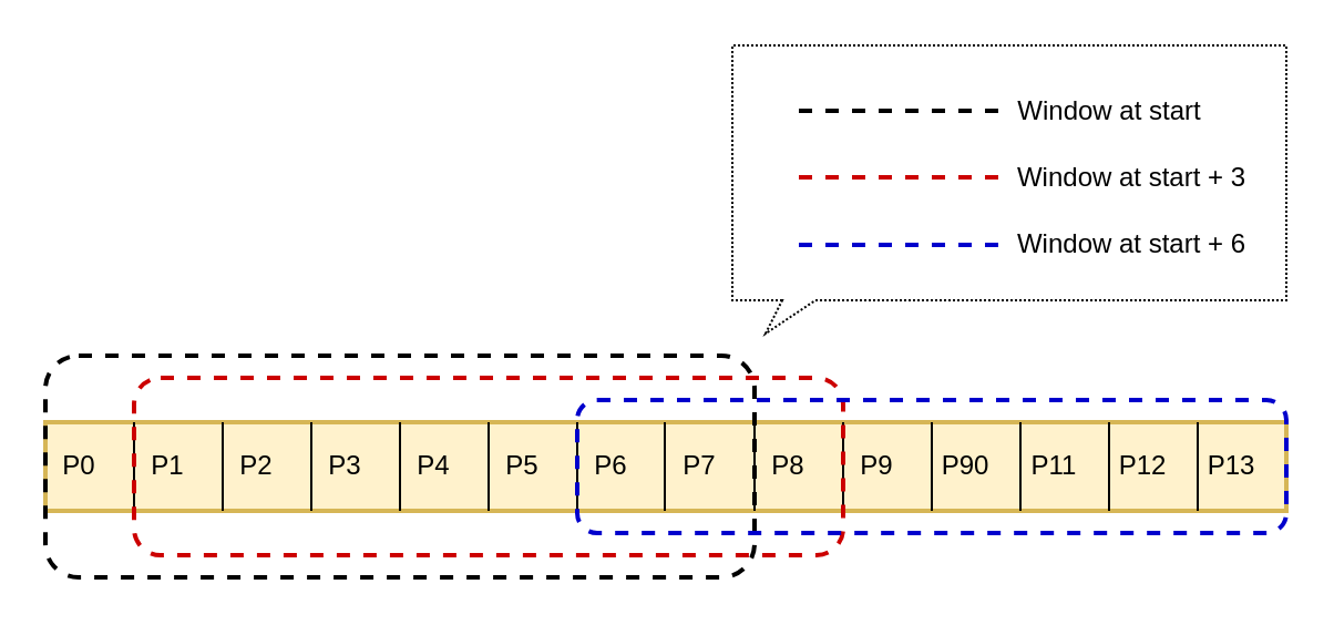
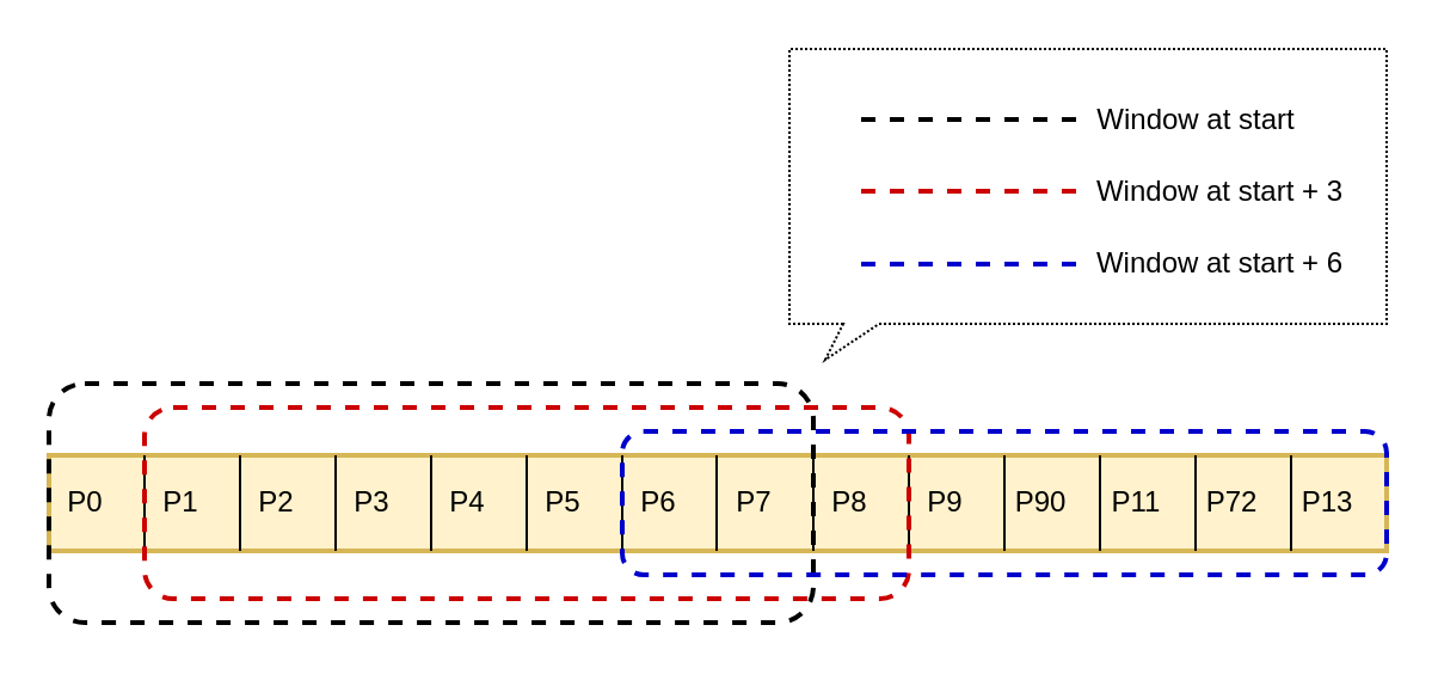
  <mxCell id="0" />
  <mxCell id="1" parent="0" />
  <mxCell id="2" value="" style="rounded=0;whiteSpace=wrap;html=1;fillColor=#fff2cc;strokeColor=#d6b656;strokeWidth=2;" vertex="1" parent="1"><mxGeometry x="20" y="190" width="560" height="40" as="geometry" /></mxCell>
  <mxCell id="3" value="" style="endArrow=none;html=1;rounded=0;" edge="1" parent="1"><mxGeometry width="50" height="50" relative="1" as="geometry"><mxPoint x="60" y="230" as="sourcePoint" /><mxPoint x="60" y="190" as="targetPoint" /></mxGeometry></mxCell>
  <mxCell id="4" value="" style="endArrow=none;html=1;rounded=0;" edge="1" parent="1"><mxGeometry width="50" height="50" relative="1" as="geometry"><mxPoint x="140" y="230" as="sourcePoint" /><mxPoint x="140" y="190" as="targetPoint" /></mxGeometry></mxCell>
  <mxCell id="5" value="" style="endArrow=none;html=1;rounded=0;" edge="1" parent="1"><mxGeometry width="50" height="50" relative="1" as="geometry"><mxPoint x="180" y="230" as="sourcePoint" /><mxPoint x="180" y="190" as="targetPoint" /></mxGeometry></mxCell>
  <mxCell id="6" value="" style="endArrow=none;html=1;rounded=0;" edge="1" parent="1"><mxGeometry width="50" height="50" relative="1" as="geometry"><mxPoint x="220" y="230" as="sourcePoint" /><mxPoint x="220" y="190" as="targetPoint" /></mxGeometry></mxCell>
  <mxCell id="7" value="" style="endArrow=none;html=1;rounded=0;" edge="1" parent="1"><mxGeometry width="50" height="50" relative="1" as="geometry"><mxPoint x="260" y="230" as="sourcePoint" /><mxPoint x="260" y="190" as="targetPoint" /></mxGeometry></mxCell>
  <mxCell id="8" value="" style="endArrow=none;html=1;rounded=0;" edge="1" parent="1"><mxGeometry width="50" height="50" relative="1" as="geometry"><mxPoint x="299.5" y="230" as="sourcePoint" /><mxPoint x="299.5" y="190" as="targetPoint" /></mxGeometry></mxCell>
  <mxCell id="9" value="" style="endArrow=none;html=1;rounded=0;" edge="1" parent="1"><mxGeometry width="50" height="50" relative="1" as="geometry"><mxPoint x="340" y="230" as="sourcePoint" /><mxPoint x="340" y="190" as="targetPoint" /></mxGeometry></mxCell>
  <mxCell id="10" value="" style="endArrow=none;html=1;rounded=0;" edge="1" parent="1"><mxGeometry width="50" height="50" relative="1" as="geometry"><mxPoint x="380" y="230" as="sourcePoint" /><mxPoint x="380" y="190" as="targetPoint" /></mxGeometry></mxCell>
  <mxCell id="11" value="" style="endArrow=none;html=1;rounded=0;" edge="1" parent="1"><mxGeometry width="50" height="50" relative="1" as="geometry"><mxPoint x="420" y="230" as="sourcePoint" /><mxPoint x="420" y="190" as="targetPoint" /></mxGeometry></mxCell>
  <mxCell id="12" value="" style="endArrow=none;html=1;rounded=0;" edge="1" parent="1"><mxGeometry width="50" height="50" relative="1" as="geometry"><mxPoint x="460" y="230" as="sourcePoint" /><mxPoint x="460" y="190" as="targetPoint" /></mxGeometry></mxCell>
  <mxCell id="13" value="" style="endArrow=none;html=1;rounded=0;" edge="1" parent="1"><mxGeometry width="50" height="50" relative="1" as="geometry"><mxPoint x="500" y="230" as="sourcePoint" /><mxPoint x="500" y="190" as="targetPoint" /></mxGeometry></mxCell>
  <mxCell id="14" value="" style="endArrow=none;html=1;rounded=0;" edge="1" parent="1"><mxGeometry width="50" height="50" relative="1" as="geometry"><mxPoint x="540" y="230" as="sourcePoint" /><mxPoint x="540" y="190" as="targetPoint" /></mxGeometry></mxCell>
  <mxCell id="15" value="" style="endArrow=none;html=1;rounded=0;" edge="1" parent="1"><mxGeometry width="50" height="50" relative="1" as="geometry"><mxPoint x="100" y="230" as="sourcePoint" /><mxPoint x="100" y="190" as="targetPoint" /></mxGeometry></mxCell>
  <mxCell id="16" value="" style="rounded=1;whiteSpace=wrap;html=1;fillColor=none;dashed=1;strokeWidth=2;" vertex="1" parent="1"><mxGeometry x="20" y="160" width="320" height="100" as="geometry" /></mxCell>
  <mxCell id="17" value="" style="rounded=1;whiteSpace=wrap;html=1;fillColor=none;dashed=1;strokeWidth=2;strokeColor=#CC0000;" vertex="1" parent="1"><mxGeometry x="60" y="170" width="320" height="80" as="geometry" /></mxCell>
  <mxCell id="18" value="P0" style="text;html=1;align=center;verticalAlign=middle;resizable=0;points=[];autosize=1;strokeColor=none;fillColor=none;" vertex="1" parent="1"><mxGeometry x="20" y="200" width="30" height="20" as="geometry" /></mxCell>
  <mxCell id="19" value="P1" style="text;html=1;align=center;verticalAlign=middle;resizable=0;points=[];autosize=1;strokeColor=none;fillColor=none;" vertex="1" parent="1"><mxGeometry x="60" y="200" width="30" height="20" as="geometry" /></mxCell>
  <mxCell id="20" value="P9" style="text;html=1;align=center;verticalAlign=middle;resizable=0;points=[];autosize=1;strokeColor=none;fillColor=none;" vertex="1" parent="1"><mxGeometry x="380" y="200" width="30" height="20" as="geometry" /></mxCell>
  <mxCell id="21" value="P8" style="text;html=1;align=center;verticalAlign=middle;resizable=0;points=[];autosize=1;strokeColor=none;fillColor=none;" vertex="1" parent="1"><mxGeometry x="340" y="200" width="30" height="20" as="geometry" /></mxCell>
  <mxCell id="22" value="P7" style="text;html=1;align=center;verticalAlign=middle;resizable=0;points=[];autosize=1;strokeColor=none;fillColor=none;" vertex="1" parent="1"><mxGeometry x="300" y="200" width="30" height="20" as="geometry" /></mxCell>
  <mxCell id="23" value="P6" style="text;html=1;align=center;verticalAlign=middle;resizable=0;points=[];autosize=1;strokeColor=none;fillColor=none;" vertex="1" parent="1"><mxGeometry x="260" y="200" width="30" height="20" as="geometry" /></mxCell>
  <mxCell id="24" value="P5" style="text;html=1;align=center;verticalAlign=middle;resizable=0;points=[];autosize=1;strokeColor=none;fillColor=none;" vertex="1" parent="1"><mxGeometry x="220" y="200" width="30" height="20" as="geometry" /></mxCell>
  <mxCell id="25" value="P4" style="text;html=1;align=center;verticalAlign=middle;resizable=0;points=[];autosize=1;strokeColor=none;fillColor=none;" vertex="1" parent="1"><mxGeometry x="180" y="200" width="30" height="20" as="geometry" /></mxCell>
  <mxCell id="26" value="P3" style="text;html=1;align=center;verticalAlign=middle;resizable=0;points=[];autosize=1;strokeColor=none;fillColor=none;" vertex="1" parent="1"><mxGeometry x="140" y="200" width="30" height="20" as="geometry" /></mxCell>
  <mxCell id="27" value="P2" style="text;html=1;align=center;verticalAlign=middle;resizable=0;points=[];autosize=1;strokeColor=none;fillColor=none;" vertex="1" parent="1"><mxGeometry x="100" y="200" width="30" height="20" as="geometry" /></mxCell>
  <mxCell id="28" value="P13" style="text;html=1;align=center;verticalAlign=middle;resizable=0;points=[];autosize=1;strokeColor=none;fillColor=none;" vertex="1" parent="1"><mxGeometry x="535" y="200" width="40" height="20" as="geometry" /></mxCell>
- <mxCell id="29" value="P12" style="text;html=1;align=center;verticalAlign=middle;resizable=0;points=[];autosize=1;strokeColor=none;fillColor=none;" vertex="1" parent="1"><mxGeometry x="495" y="200" width="40" height="20" as="geometry" /></mxCell>
+ <mxCell id="29" value="P72" style="text;html=1;align=center;verticalAlign=middle;resizable=0;points=[];autosize=1;strokeColor=none;fillColor=none;" vertex="1" parent="1"><mxGeometry x="495" y="200" width="40" height="20" as="geometry" /></mxCell>
  <mxCell id="30" value="P11" style="text;html=1;align=center;verticalAlign=middle;resizable=0;points=[];autosize=1;strokeColor=none;fillColor=none;" vertex="1" parent="1"><mxGeometry x="455" y="200" width="40" height="20" as="geometry" /></mxCell>
  <mxCell id="31" value="P90" style="text;html=1;align=center;verticalAlign=middle;resizable=0;points=[];autosize=1;strokeColor=none;fillColor=none;" vertex="1" parent="1"><mxGeometry x="415" y="200" width="40" height="20" as="geometry" /></mxCell>
  <mxCell id="32" value="" style="endArrow=none;dashed=1;html=1;rounded=0;strokeWidth=2;" edge="1" parent="1"><mxGeometry width="50" height="50" relative="1" as="geometry"><mxPoint x="360" y="49.5" as="sourcePoint" /><mxPoint x="450" y="49.5" as="targetPoint" /></mxGeometry></mxCell>
  <mxCell id="33" value="Window at start" style="text;html=1;align=center;verticalAlign=middle;resizable=0;points=[];autosize=1;strokeColor=none;fillColor=none;" vertex="1" parent="1"><mxGeometry x="450" y="40" width="100" height="20" as="geometry" /></mxCell>
  <mxCell id="34" value="" style="endArrow=none;dashed=1;html=1;rounded=0;strokeWidth=2;strokeColor=#CC0000;" edge="1" parent="1"><mxGeometry width="50" height="50" relative="1" as="geometry"><mxPoint x="360" y="79.5" as="sourcePoint" /><mxPoint x="450" y="79.5" as="targetPoint" /></mxGeometry></mxCell>
  <mxCell id="35" value="Window at start + 3" style="text;html=1;align=center;verticalAlign=middle;resizable=0;points=[];autosize=1;strokeColor=none;fillColor=none;" vertex="1" parent="1"><mxGeometry x="450" y="70" width="120" height="20" as="geometry" /></mxCell>
  <mxCell id="36" value="" style="rounded=1;whiteSpace=wrap;html=1;fillColor=none;dashed=1;strokeWidth=2;strokeColor=#0000CC;" vertex="1" parent="1"><mxGeometry x="260" y="180" width="320" height="60" as="geometry" /></mxCell>
  <mxCell id="37" value="" style="endArrow=none;dashed=1;html=1;rounded=0;strokeWidth=2;strokeColor=#0000CC;" edge="1" parent="1"><mxGeometry width="50" height="50" relative="1" as="geometry"><mxPoint x="360" y="110" as="sourcePoint" /><mxPoint x="450" y="110" as="targetPoint" /></mxGeometry></mxCell>
  <mxCell id="38" value="Window at start + 6" style="text;html=1;align=center;verticalAlign=middle;resizable=0;points=[];autosize=1;strokeColor=none;fillColor=none;" vertex="1" parent="1"><mxGeometry x="450" y="100" width="120" height="20" as="geometry" /></mxCell>
  <mxCell id="39" value="" style="whiteSpace=wrap;html=1;shape=mxgraph.basic.rectCallout;dx=30;dy=15;boundedLbl=1;strokeColor=#000000;strokeWidth=1;fillColor=none;dashed=1;dashPattern=1 1;" vertex="1" parent="1"><mxGeometry x="330" y="20" width="250" height="130" as="geometry" /></mxCell>
